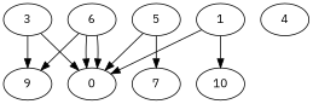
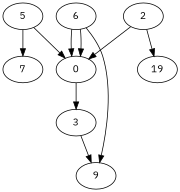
  digraph {
    fontname="IBM Plex Sans"
    node [fontname="IBM Plex Sans"]
    edge [fontname="IBM Plex Sans"]
-   1 [alpha=0.10 expect_size=47806464]
+   1 [alpha=0.10 expect_size=47806464 label=2]
    n2 [alpha=0.13 expect_size=30280704 label=0]
-   10 [alpha=0.11 expect_size=43745280]
+   10 [alpha=0.11 expect_size=43745280 label=19]
    9 [alpha=0.17 expect_size=14467072]
    3 [alpha=0.14 expect_size=8659968]
-   4 [alpha=0.05 expect_size=37971968]
    5 [alpha=0.06 expect_size=9167872]
    7 [alpha=0.09 expect_size=43978752]
    6 [alpha=0.16 expect_size=41409536]
    1 -> n2
    1 -> 10
-   3 -> n2
+   n2 -> 3
    3 -> 9
    5 -> n2
    5 -> 7
    6 -> n2
    6 -> n2
    6 -> 9
  }
